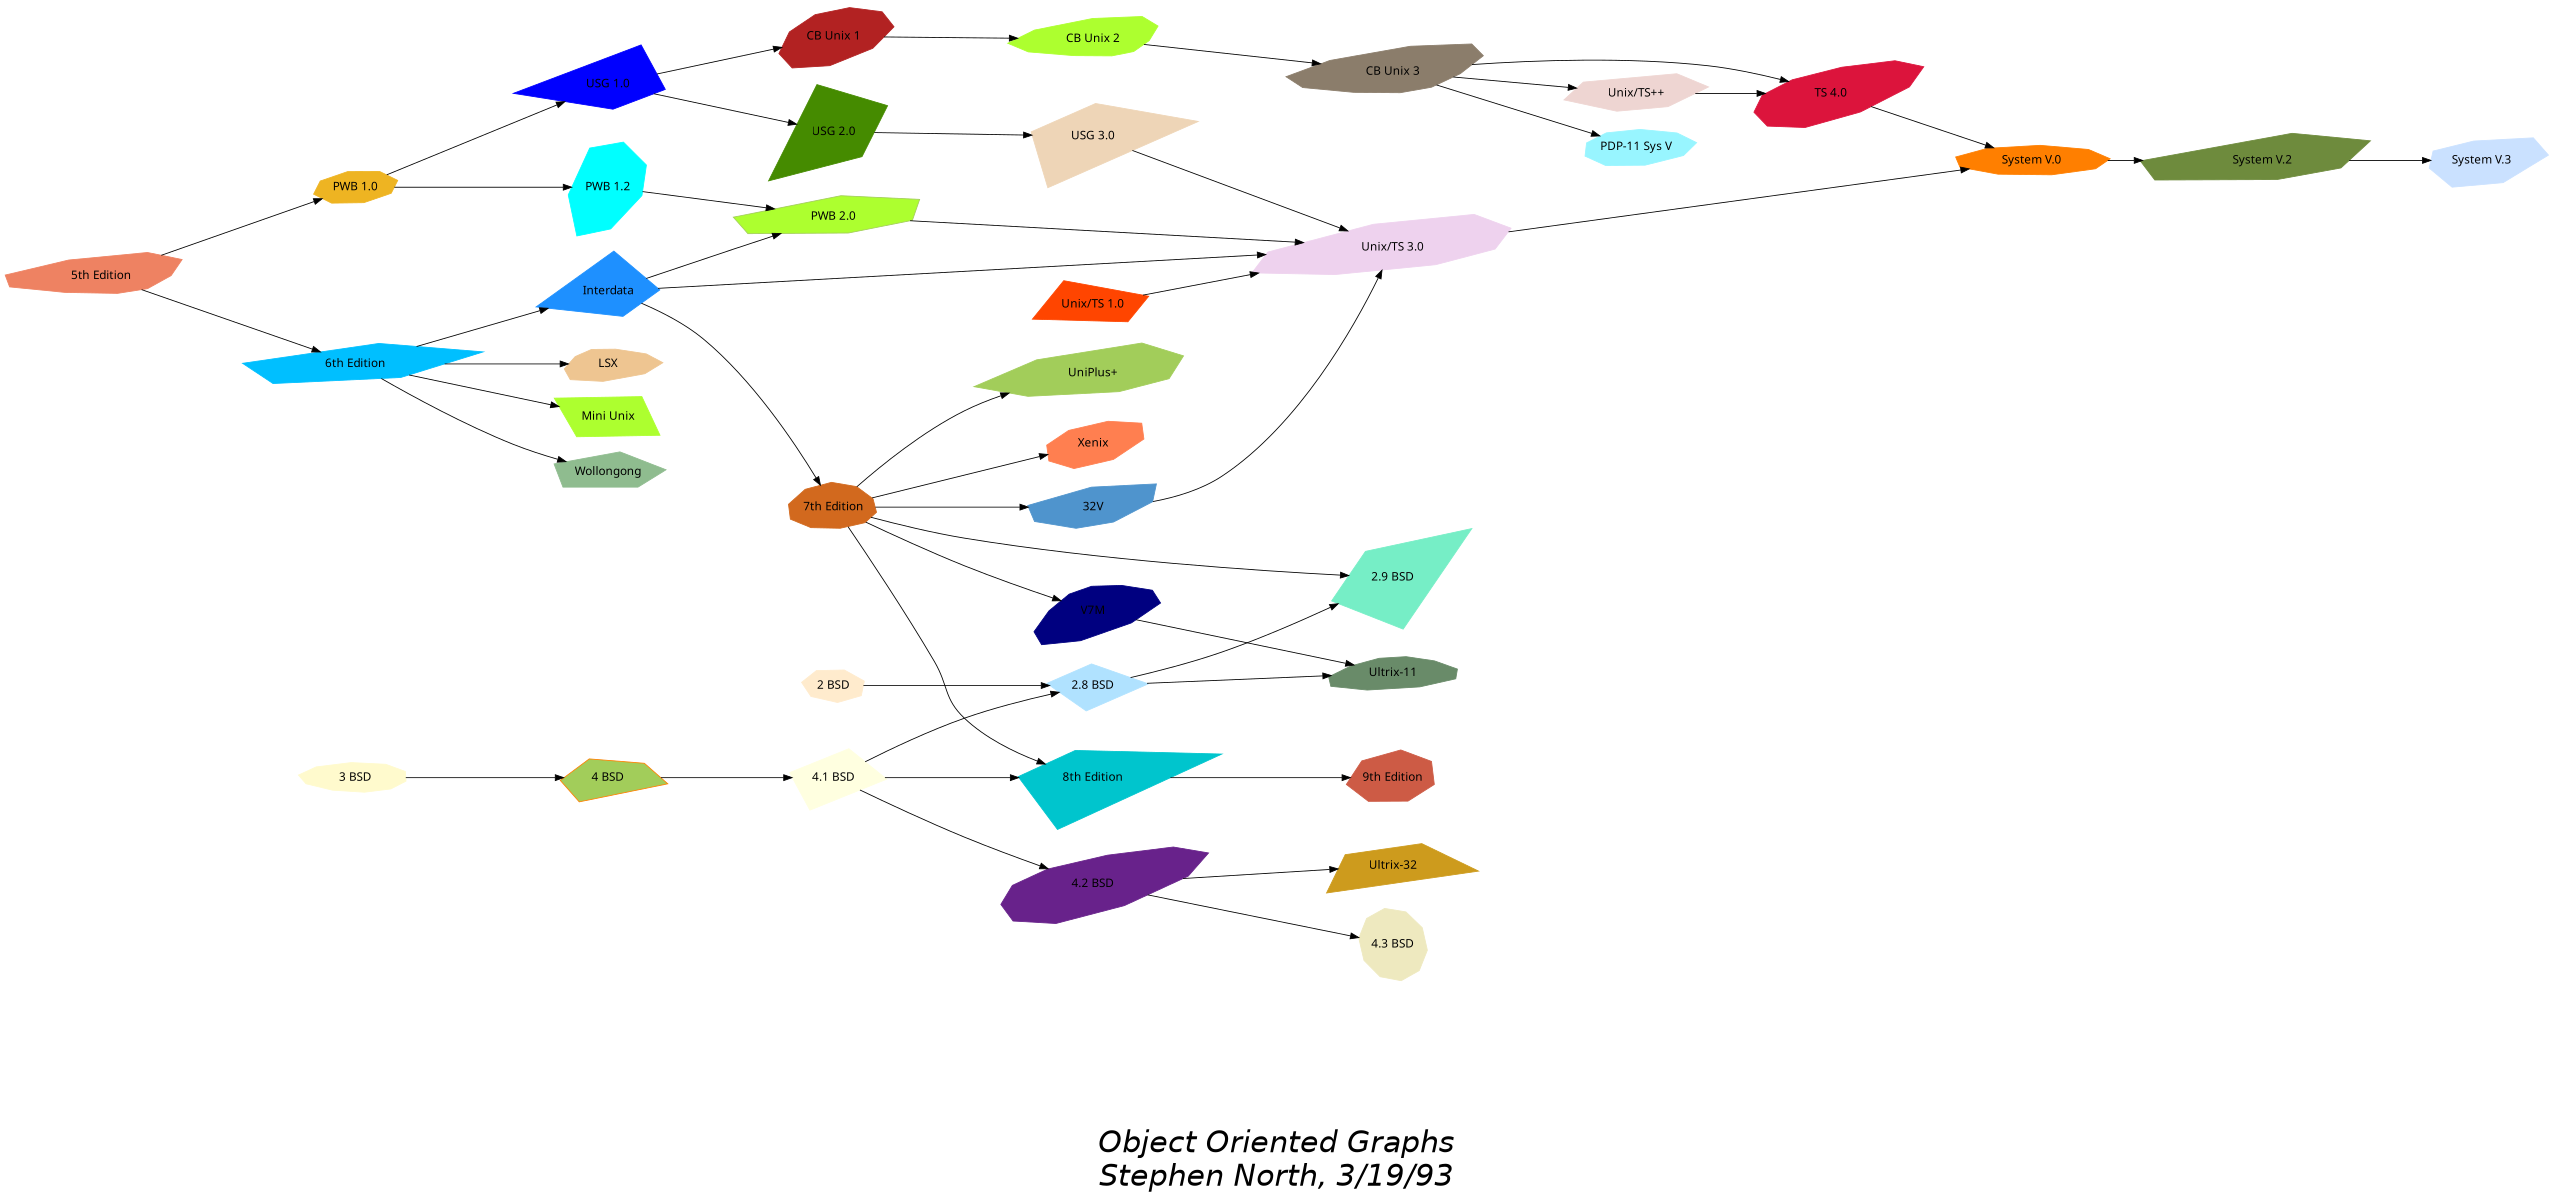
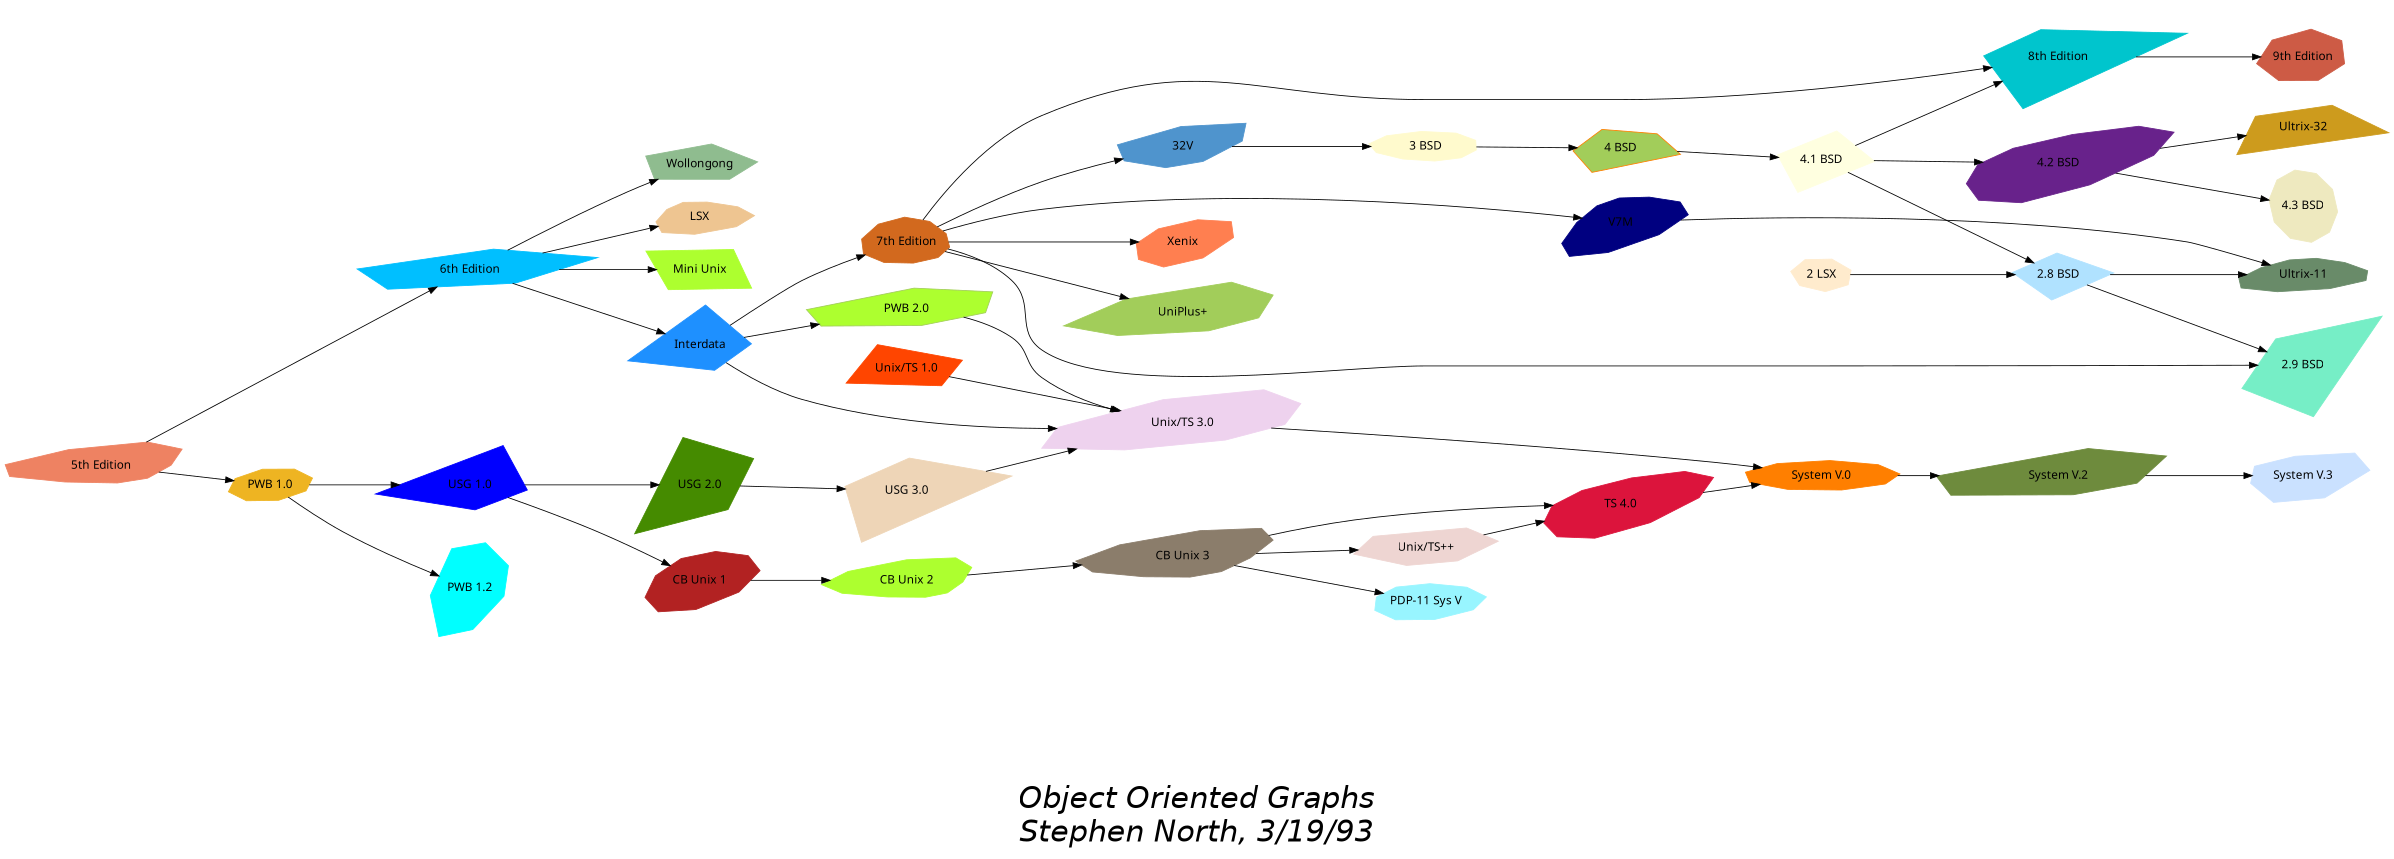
  digraph {
    fontname="Helvetica-Oblique"
    fontsize=36
    label="\n\n\n\nObject Oriented Graphs\nStephen North, 3/19/93"
    rankdir=LR
    node [color=greenyellow fontname="Helvetica-Outline" orientation=50 shape=polygon sides=4 style=filled]
    "5th Edition" [color=salmon2 distortion=0.936354 height=0.62 orientation=28 sides=9 skew=-0.126818 width=2.08]
    "6th Edition" [color=deepskyblue distortion=0.238792 height=0.62 orientation=11 sides=5 skew=0.995935 width=2.58]
    "PWB 1.0" [color=goldenrod2 distortion=0.019636 height=0.51 orientation=79 sides=8 skew=-0.440424 width=1.25]
    LSX [color=burlywood2 distortion=-0.698271 height=0.54 orientation=22 sides=9 skew=-0.195492 width=1.19]
    "Mini Unix" [distortion=0.039386 height=0.67 orientation=2 skew=-0.461120 width=1.64]
    Wollongong [color=darkseagreen distortion=0.228564 height=0.62 orientation=63 sides=5 skew=-0.062846 width=1.72]
    Interdata [color=dodgerblue1 distortion=0.624013 height=0.94 orientation=56 skew=0.101396 width=1.94]
    "PWB 1.2" [color=cyan distortion=0.640971 height=0.92 orientation=84 sides=7 skew=-0.768455 width=1.28]
    "USG 1.0" [color=blue distortion=0.758942 height=0.93 orientation=42 skew=0.039886 width=2.22]
    "Unix/TS 3.0" [color=thistle2 distortion=0.731383 height=0.75 orientation=43 sides=8 skew=-0.824612 width=2.64]
    "PWB 2.0" [color=darkolivegreen3 distortion=0.592100 fillcolor=greenyellow height=0.61 orientation=34 sides=6 skew=-0.719269 width=2.08]
    "7th Edition" [color=chocolate distortion=0.298417 height=0.64 orientation=65 sides=10 skew=0.310367 width=1.33]
    "CB Unix 1" [color=firebrick distortion=-0.348692 height=0.72 orientation=42 sides=9 skew=0.767058 width=1.61]
    "USG 2.0" [color=chartreuse4 distortion=0.748625 height=1.04 orientation=74 skew=-0.647656 width=1.83]
-   "2 BSD" [color=blanchedalmond distortion=-0.010661 height=0.54 orientation=84 sides=7 skew=0.179249 width=1.03]
+   "2 BSD" [color=blanchedalmond distortion=-0.010661 height=0.54 orientation=84 sides=7 skew=0.179249 width=1.03 label="2 LSX"]
    "2.8 BSD" [color=lightskyblue1 distortion=-0.239422 height=0.75 orientation=44 skew=0.053841 width=1.67]
    "System V.0" [color=darkorange1 distortion=0.021556 height=0.50 orientation=26 sides=9 skew=-0.729938 width=1.92]
    "8th Edition" [color=turquoise3 distortion=-0.997093 height=1.07 skew=-0.061117 width=2.78]
    "32V" [color=steelblue3 distortion=0.878516 height=0.64 orientation=19 sides=7 skew=0.592905 width=1.31]
    V7M [color=navy distortion=-0.960249 height=0.75 orientation=32 sides=10 skew=0.460424 width=1.33]
    Xenix [color=coral distortion=-0.337997 height=0.65 orientation=52 sides=8 skew=-0.760726 width=1.25]
    "UniPlus+" [color=darkolivegreen3 distortion=0.788483 height=0.72 orientation=39 sides=7 skew=-0.526284 width=2.25]
    "2.9 BSD" [color=aquamarine2 distortion=-0.843381 height=1.07 orientation=70 skew=-0.601395 width=2.00]
    "TS 4.0" [color=crimson distortion=-0.641701 height=0.75 sides=10 skew=-0.952502 width=1.75]
    "9th Edition" [color=coral3 distortion=0.138690 height=0.69 orientation=55 sides=7 skew=0.554049 width=1.42]
    "3 BSD" [color=lemonchiffon distortion=0.251820 height=0.50 orientation=18 sides=10 skew=-0.530618 width=1.36]
    "Ultrix-11" [color=darkseagreen4 distortion=-0.633186 height=0.53 orientation=10 sides=10 skew=0.333125 width=1.56]
    "4 BSD" [color=darkorange1 distortion=-0.772300 fillcolor=darkolivegreen3 height=0.68 orientation=24 sides=5 skew=-0.028475 width=1.50]
    "4.1 BSD" [color=lightyellow1 distortion=-0.226170 height=0.85 orientation=38 skew=0.504053 width=1.64]
    "4.2 BSD" [color=darkorchid4 distortion=-0.807349 height=0.81 sides=10 skew=-0.908842 width=2.08]
    "4.3 BSD" [color=lemonchiffon2 distortion=-0.030619 height=0.78 orientation=76 sides=10 skew=0.985021 width=1.14]
    "Ultrix-32" [color=goldenrod3 distortion=-0.644209 height=0.78 orientation=21 skew=0.307836 width=2.08]
    "CB Unix 2" [distortion=0.851818 height=0.61 orientation=32 sides=10 skew=-0.020120 width=1.92]
    "USG 3.0" [color=bisque2 distortion=-0.848455 height=1.07 orientation=44 skew=0.267152 width=2.33]
    "CB Unix 3" [color=bisque4 distortion=0.992237 height=0.68 orientation=29 sides=10 skew=0.256102 width=2.14]
    "Unix/TS++" [color=mistyrose2 distortion=0.545461 height=0.60 orientation=16 sides=6 skew=0.313589 width=1.89]
    "PDP-11 Sys V" [color=cadetblue1 distortion=-0.267769 height=0.56 orientation=40 sides=9 skew=0.271226 width=1.83]
    "Unix/TS 1.0" [color=orangered distortion=0.305594 height=0.72 orientation=75 skew=0.070516 width=1.94]
    "System V.2" [color=darkolivegreen4 distortion=0.985153 height=0.69 orientation=33 sides=6 skew=-0.399752 width=2.50]
    "System V.3" [color=lightsteelblue1 distortion=-0.687574 height=0.68 orientation=58 sides=7 skew=-0.180116 width=1.81]
    "5th Edition" -> "6th Edition"
    "5th Edition" -> "PWB 1.0"
    "6th Edition" -> LSX
    "6th Edition" -> "Mini Unix"
    "6th Edition" -> Wollongong
    "6th Edition" -> Interdata
    "PWB 1.0" -> "PWB 1.2"
    "PWB 1.0" -> "USG 1.0"
    Interdata -> "Unix/TS 3.0"
    Interdata -> "PWB 2.0"
    Interdata -> "7th Edition"
-   "PWB 1.2" -> "PWB 2.0"
    "USG 1.0" -> "CB Unix 1"
    "USG 1.0" -> "USG 2.0"
    "Unix/TS 3.0" -> "System V.0"
    "PWB 2.0" -> "Unix/TS 3.0"
    "7th Edition" -> "8th Edition"
    "7th Edition" -> "32V"
    "7th Edition" -> V7M
    "7th Edition" -> Xenix
    "7th Edition" -> "UniPlus+"
    "7th Edition" -> "2.9 BSD"
    "CB Unix 1" -> "CB Unix 2"
    "USG 2.0" -> "USG 3.0"
    "2 BSD" -> "2.8 BSD"
    "2.8 BSD" -> "2.9 BSD"
    "2.8 BSD" -> "Ultrix-11"
    "System V.0" -> "System V.2"
    "8th Edition" -> "9th Edition"
-   "32V" -> "Unix/TS 3.0"
+   "32V" -> "3 BSD"
    V7M -> "Ultrix-11"
    "TS 4.0" -> "System V.0"
    "3 BSD" -> "4 BSD"
    "4 BSD" -> "4.1 BSD"
    "4.1 BSD" -> "2.8 BSD"
    "4.1 BSD" -> "8th Edition"
    "4.1 BSD" -> "4.2 BSD"
    "4.2 BSD" -> "4.3 BSD"
    "4.2 BSD" -> "Ultrix-32"
    "CB Unix 2" -> "CB Unix 3"
    "USG 3.0" -> "Unix/TS 3.0"
    "CB Unix 3" -> "TS 4.0"
    "CB Unix 3" -> "Unix/TS++"
    "CB Unix 3" -> "PDP-11 Sys V"
    "Unix/TS++" -> "TS 4.0"
    "Unix/TS 1.0" -> "Unix/TS 3.0"
    "System V.2" -> "System V.3"
  }
